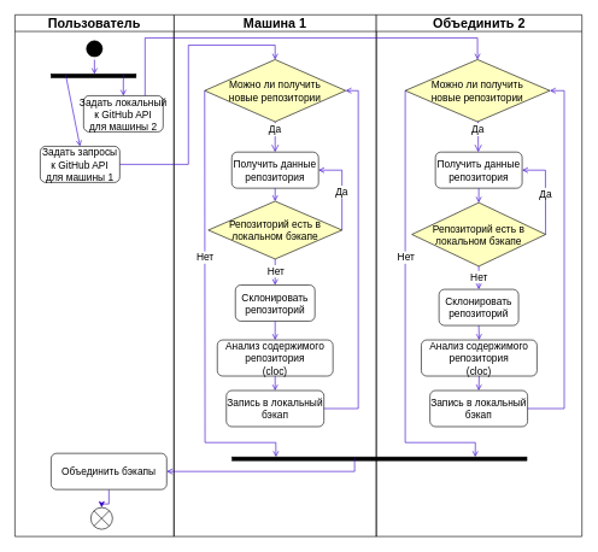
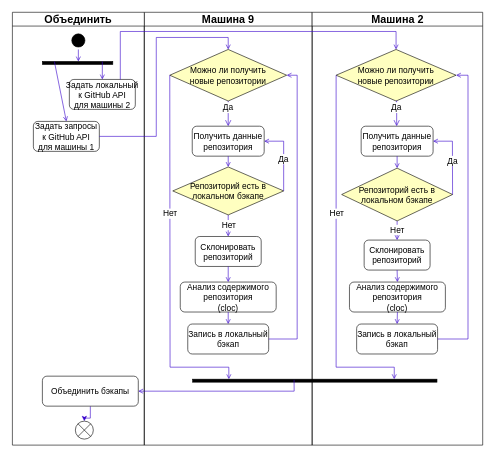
  <mxCell id="0" />
  <mxCell id="1" parent="0" />
- <mxCell id="2" value="Машина 1" style="swimlane;whiteSpace=wrap;startSize=23;fontSize=18;" parent="1" vertex="1"><mxGeometry x="240" y="20" width="280" height="722" as="geometry" /></mxCell>
+ <mxCell id="2" value="Машина 9" style="swimlane;whiteSpace=wrap;startSize=23;fontSize=18;" parent="1" vertex="1"><mxGeometry x="240" y="20" width="280" height="722" as="geometry" /></mxCell>
  <mxCell id="3" value="Да" style="edgeStyle=elbowEdgeStyle;elbow=horizontal;verticalAlign=bottom;endArrow=open;endSize=8;strokeColor=#3700CC;endFill=1;rounded=0;entryX=0.5;entryY=0;entryDx=0;entryDy=0;exitX=0.5;exitY=1;exitDx=0;exitDy=0;fontSize=14;fillColor=#6a00ff;" parent="2" source="14" target="4" edge="1"><mxGeometry as="geometry"><mxPoint x="135" y="172" as="targetPoint" /><mxPoint x="140" y="142" as="sourcePoint" /></mxGeometry></mxCell>
  <mxCell id="4" value="Получить данные&#10;репозитория" style="rounded=1;fontSize=14;" parent="2" vertex="1"><mxGeometry x="80" y="190" width="120" height="50" as="geometry" /></mxCell>
  <mxCell id="5" value="" style="endArrow=open;strokeColor=#3700CC;endFill=1;rounded=0;entryX=0.5;entryY=0;entryDx=0;entryDy=0;exitX=0.5;exitY=1;exitDx=0;exitDy=0;fontSize=14;fillColor=#6a00ff;" parent="2" source="4" target="9" edge="1"><mxGeometry relative="1" as="geometry"><mxPoint x="140.5" y="224" as="sourcePoint" /><mxPoint x="140" y="264" as="targetPoint" /></mxGeometry></mxCell>
  <mxCell id="6" value="Склонировать&#10;репозиторий" style="rounded=1;fontSize=14;" parent="2" vertex="1"><mxGeometry x="85" y="374" width="110" height="50" as="geometry" /></mxCell>
  <mxCell id="7" value="" style="endArrow=open;strokeColor=#3700CC;endFill=1;rounded=0;exitX=0.5;exitY=1;exitDx=0;exitDy=0;fontSize=14;fillColor=#6a00ff;" parent="2" source="9" target="6" edge="1"><mxGeometry relative="1" as="geometry"><mxPoint x="140" y="314" as="sourcePoint" /></mxGeometry></mxCell>
  <mxCell id="8" value="Нет" style="edgeLabel;html=1;align=center;verticalAlign=middle;resizable=0;points=[];fontSize=14;" parent="7" vertex="1" connectable="0"><mxGeometry x="-0.12" relative="1" as="geometry"><mxPoint as="offset" /></mxGeometry></mxCell>
  <mxCell id="9" value="Репозиторий есть в&#10;локальном бэкапе" style="rhombus;fillColor=#ffffc0;strokeColor=#000000;fontSize=14;" parent="2" vertex="1"><mxGeometry x="47.5" y="258" width="185" height="80" as="geometry" /></mxCell>
  <mxCell id="10" value="" style="endArrow=open;strokeColor=#3700CC;endFill=1;rounded=0;exitX=1;exitY=0.5;exitDx=0;exitDy=0;entryX=1;entryY=0.5;entryDx=0;entryDy=0;fontSize=14;fillColor=#6a00ff;" parent="2" source="9" target="4" edge="1"><mxGeometry relative="1" as="geometry"><mxPoint x="150" y="322" as="sourcePoint" /><mxPoint x="150" y="397" as="targetPoint" /><Array as="points"><mxPoint x="232.5" y="215" /></Array></mxGeometry></mxCell>
  <mxCell id="11" value="Да" style="edgeLabel;html=1;align=center;verticalAlign=middle;resizable=0;points=[];fontSize=14;" parent="10" vertex="1" connectable="0"><mxGeometry x="-0.066" y="1" relative="1" as="geometry"><mxPoint as="offset" /></mxGeometry></mxCell>
  <mxCell id="12" value="Анализ содержимого&#10;репозитория&#10;(cloc)" style="rounded=1;fontSize=14;" parent="2" vertex="1"><mxGeometry x="60" y="450" width="160" height="50" as="geometry" /></mxCell>
  <mxCell id="13" value="" style="endArrow=open;strokeColor=#3700CC;endFill=1;rounded=0;exitX=0.5;exitY=1;exitDx=0;exitDy=0;entryX=0.5;entryY=0;entryDx=0;entryDy=0;fontSize=14;fillColor=#6a00ff;" parent="2" source="6" target="12" edge="1"><mxGeometry relative="1" as="geometry" /></mxCell>
  <mxCell id="14" value="Можно ли получить&#10;новые репозитории" style="rhombus;fillColor=#ffffc0;strokeColor=#000000;fontSize=14;" parent="2" vertex="1"><mxGeometry x="42.5" y="62" width="195" height="86" as="geometry" /></mxCell>
  <mxCell id="15" value="Запись в локальный&#10;бэкап" style="rounded=1;fontSize=14;" parent="2" vertex="1"><mxGeometry x="72.5" y="520" width="135" height="50" as="geometry" /></mxCell>
  <mxCell id="16" value="" style="endArrow=open;strokeColor=#3700CC;endFill=1;rounded=0;exitX=0.5;exitY=1;exitDx=0;exitDy=0;entryX=0.5;entryY=0;entryDx=0;entryDy=0;fontSize=14;fillColor=#6a00ff;" parent="2" source="12" target="15" edge="1"><mxGeometry relative="1" as="geometry"><mxPoint x="150" y="414" as="sourcePoint" /><mxPoint x="150" y="444" as="targetPoint" /></mxGeometry></mxCell>
  <mxCell id="17" value="" style="endArrow=open;strokeColor=#3700CC;endFill=1;rounded=0;exitX=1;exitY=0.5;exitDx=0;exitDy=0;entryX=1;entryY=0.5;entryDx=0;entryDy=0;fontSize=14;fillColor=#6a00ff;" parent="2" source="15" target="14" edge="1"><mxGeometry relative="1" as="geometry"><mxPoint x="150" y="494" as="sourcePoint" /><mxPoint x="150" y="530" as="targetPoint" /><Array as="points"><mxPoint x="255" y="545" /><mxPoint x="255" y="105" /></Array></mxGeometry></mxCell>
  <mxCell id="18" value="" style="endArrow=open;strokeColor=#3700CC;endFill=1;rounded=0;exitX=0;exitY=0.5;exitDx=0;exitDy=0;entryX=0;entryY=0.852;entryDx=0;entryDy=0;entryPerimeter=0;fontSize=14;fillColor=#6a00ff;" parent="2" source="14" edge="1"><mxGeometry relative="1" as="geometry"><mxPoint x="154.5" y="506" as="sourcePoint" /><mxPoint x="141.06" y="612" as="targetPoint" /><Array as="points"><mxPoint x="43" y="592" /><mxPoint x="141" y="592" /></Array></mxGeometry></mxCell>
  <mxCell id="19" value="Нет" style="edgeLabel;html=1;align=center;verticalAlign=middle;resizable=0;points=[];fontSize=14;" parent="18" vertex="1" connectable="0"><mxGeometry x="-0.238" relative="1" as="geometry"><mxPoint as="offset" /></mxGeometry></mxCell>
- <mxCell id="20" value="Объединить 2" style="swimlane;whiteSpace=wrap;fontSize=18;" parent="1" vertex="1"><mxGeometry x="520" y="20" width="284.5" height="722" as="geometry" /></mxCell>
+ <mxCell id="20" value="Машина 2" style="swimlane;whiteSpace=wrap;fontSize=18;" parent="1" vertex="1"><mxGeometry x="520" y="20" width="284.5" height="722" as="geometry" /></mxCell>
  <mxCell id="21" value="" style="html=1;points=[];perimeter=orthogonalPerimeter;fillColor=strokeColor;direction=south;fontSize=14;" parent="20" vertex="1"><mxGeometry x="-199.25" y="612" width="407.5" height="5" as="geometry" /></mxCell>
  <mxCell id="22" value="Получить данные&#10;репозитория" style="rounded=1;fontSize=14;" parent="20" vertex="1"><mxGeometry x="81.75" y="190" width="120" height="50" as="geometry" /></mxCell>
  <mxCell id="23" value="" style="endArrow=open;strokeColor=#3700CC;endFill=1;rounded=0;entryX=0.5;entryY=0;entryDx=0;entryDy=0;exitX=0.5;exitY=1;exitDx=0;exitDy=0;fontSize=14;fillColor=#6a00ff;" parent="20" source="22" target="27" edge="1"><mxGeometry relative="1" as="geometry"><mxPoint x="142.25" y="224" as="sourcePoint" /><mxPoint x="141.75" y="264" as="targetPoint" /></mxGeometry></mxCell>
  <mxCell id="24" value="Склонировать&#10;репозиторий" style="rounded=1;fontSize=14;" parent="20" vertex="1"><mxGeometry x="86.75" y="380" width="110" height="50" as="geometry" /></mxCell>
  <mxCell id="25" value="" style="endArrow=open;strokeColor=#3700CC;endFill=1;rounded=0;exitX=0.5;exitY=1;exitDx=0;exitDy=0;fontSize=14;fillColor=#6a00ff;" parent="20" source="27" target="24" edge="1"><mxGeometry relative="1" as="geometry"><mxPoint x="141.75" y="314" as="sourcePoint" /></mxGeometry></mxCell>
  <mxCell id="26" value="Нет" style="edgeLabel;html=1;align=center;verticalAlign=middle;resizable=0;points=[];fontSize=14;" parent="25" vertex="1" connectable="0"><mxGeometry x="-0.12" relative="1" as="geometry"><mxPoint as="offset" /></mxGeometry></mxCell>
  <mxCell id="27" value="Репозиторий есть в&#10;локальном бэкапе" style="rhombus;fillColor=#ffffc0;strokeColor=#000000;fontSize=14;" parent="20" vertex="1"><mxGeometry x="49.25" y="260" width="185" height="88" as="geometry" /></mxCell>
  <mxCell id="28" value="" style="endArrow=open;strokeColor=#3700CC;endFill=1;rounded=0;exitX=1;exitY=0.5;exitDx=0;exitDy=0;entryX=1;entryY=0.5;entryDx=0;entryDy=0;fontSize=14;fillColor=#6a00ff;" parent="20" source="27" target="22" edge="1"><mxGeometry relative="1" as="geometry"><mxPoint x="151.75" y="322" as="sourcePoint" /><mxPoint x="151.75" y="397" as="targetPoint" /><Array as="points"><mxPoint x="234" y="215" /></Array></mxGeometry></mxCell>
  <mxCell id="29" value="Да" style="edgeLabel;html=1;align=center;verticalAlign=middle;resizable=0;points=[];fontSize=14;" parent="28" vertex="1" connectable="0"><mxGeometry x="-0.066" y="1" relative="1" as="geometry"><mxPoint as="offset" /></mxGeometry></mxCell>
  <mxCell id="30" value="Анализ содержимого&#10;репозитория&#10;(cloc)" style="rounded=1;fontSize=14;" parent="20" vertex="1"><mxGeometry x="62.25" y="450" width="160" height="50" as="geometry" /></mxCell>
  <mxCell id="31" value="" style="endArrow=open;strokeColor=#3700CC;endFill=1;rounded=0;exitX=0.5;exitY=1;exitDx=0;exitDy=0;entryX=0.5;entryY=0;entryDx=0;entryDy=0;fontSize=14;fillColor=#6a00ff;" parent="20" source="24" target="30" edge="1"><mxGeometry relative="1" as="geometry" /></mxCell>
  <mxCell id="32" value="Можно ли получить&#10;новые репозитории" style="rhombus;fillColor=#ffffc0;strokeColor=#000000;fontSize=14;" parent="20" vertex="1"><mxGeometry x="40" y="62" width="200" height="86" as="geometry" /></mxCell>
  <mxCell id="33" value="Да" style="edgeStyle=elbowEdgeStyle;elbow=horizontal;verticalAlign=bottom;endArrow=open;endSize=8;strokeColor=#3700CC;endFill=1;rounded=0;entryX=0.5;entryY=0;entryDx=0;entryDy=0;exitX=0.5;exitY=1;exitDx=0;exitDy=0;fontSize=14;fillColor=#6a00ff;" parent="20" source="32" target="22" edge="1"><mxGeometry as="geometry"><mxPoint x="136.75" y="172" as="targetPoint" /><mxPoint x="141.75" y="142" as="sourcePoint" /></mxGeometry></mxCell>
  <mxCell id="34" value="Запись в локальный&#10;бэкап" style="rounded=1;fontSize=14;" parent="20" vertex="1"><mxGeometry x="74.25" y="520" width="135" height="50" as="geometry" /></mxCell>
  <mxCell id="35" value="" style="endArrow=open;strokeColor=#3700CC;endFill=1;rounded=0;exitX=0.5;exitY=1;exitDx=0;exitDy=0;entryX=0.5;entryY=0;entryDx=0;entryDy=0;fontSize=14;fillColor=#6a00ff;" parent="20" source="30" target="34" edge="1"><mxGeometry relative="1" as="geometry"><mxPoint x="151.75" y="414" as="sourcePoint" /><mxPoint x="151.75" y="444" as="targetPoint" /></mxGeometry></mxCell>
  <mxCell id="36" value="" style="endArrow=open;strokeColor=#3700CC;endFill=1;rounded=0;exitX=1;exitY=0.5;exitDx=0;exitDy=0;entryX=1;entryY=0.5;entryDx=0;entryDy=0;fontSize=14;fillColor=#6a00ff;" parent="20" source="34" target="32" edge="1"><mxGeometry relative="1" as="geometry"><mxPoint x="151.75" y="494" as="sourcePoint" /><mxPoint x="151.75" y="530" as="targetPoint" /><Array as="points"><mxPoint x="260" y="545" /><mxPoint x="260" y="105" /></Array></mxGeometry></mxCell>
  <mxCell id="37" value="" style="endArrow=open;strokeColor=#3700CC;endFill=1;rounded=0;exitX=0;exitY=0.5;exitDx=0;exitDy=0;fontSize=14;entryX=0;entryY=0.175;entryDx=0;entryDy=0;entryPerimeter=0;fillColor=#6a00ff;" parent="20" source="32" target="21" edge="1"><mxGeometry relative="1" as="geometry"><mxPoint x="151.75" y="506" as="sourcePoint" /><mxPoint x="137" y="602" as="targetPoint" /><Array as="points"><mxPoint x="40" y="592" /><mxPoint x="137" y="592" /></Array></mxGeometry></mxCell>
  <mxCell id="38" value="Нет" style="edgeLabel;html=1;align=center;verticalAlign=middle;resizable=0;points=[];fontSize=14;" parent="37" vertex="1" connectable="0"><mxGeometry x="-0.238" relative="1" as="geometry"><mxPoint as="offset" /></mxGeometry></mxCell>
- <mxCell id="39" value="Пользователь" style="swimlane;whiteSpace=wrap;startSize=23;fontSize=18;" parent="1" vertex="1"><mxGeometry x="20" y="20" width="220" height="722" as="geometry" /></mxCell>
+ <mxCell id="39" value="Объединить" style="swimlane;whiteSpace=wrap;startSize=23;fontSize=18;" parent="1" vertex="1"><mxGeometry x="20" y="20" width="220" height="722" as="geometry" /></mxCell>
  <mxCell id="40" value="" style="ellipse;shape=startState;fillColor=#000000;strokeColor=#000000;fontSize=14;" parent="39" vertex="1"><mxGeometry x="95" y="32" width="30" height="30" as="geometry" /></mxCell>
  <mxCell id="41" value="" style="edgeStyle=orthogonalEdgeStyle;rounded=0;orthogonalLoop=1;jettySize=auto;html=1;fontSize=14;fillColor=#6a00ff;strokeColor=#3700CC;" parent="39" source="42" target="43" edge="1"><mxGeometry relative="1" as="geometry" /></mxCell>
  <mxCell id="42" value="Объединить бэкапы" style="rounded=1;fontSize=14;" parent="39" vertex="1"><mxGeometry x="50" y="607" width="160" height="50" as="geometry" /></mxCell>
  <mxCell id="43" value="" style="shape=sumEllipse;perimeter=ellipsePerimeter;html=1;backgroundOutline=1;fontSize=14;" parent="39" vertex="1"><mxGeometry x="105" y="682" width="30" height="30" as="geometry" /></mxCell>
  <mxCell id="44" value="" style="html=1;points=[];perimeter=orthogonalPerimeter;fillColor=strokeColor;direction=south;fontSize=14;" vertex="1" parent="39"><mxGeometry x="50" y="82" width="117.5" height="5" as="geometry" /></mxCell>
  <mxCell id="45" value="" style="endArrow=open;strokeColor=#3700CC;endFill=1;rounded=0;fontSize=14;exitX=0.5;exitY=1;exitDx=0;exitDy=0;fillColor=#6a00ff;" edge="1" parent="39" source="40"><mxGeometry relative="1" as="geometry"><mxPoint x="440" y="62" as="sourcePoint" /><mxPoint x="110" y="82" as="targetPoint" /></mxGeometry></mxCell>
  <mxCell id="46" value="Задать запросы&#10;к GitHub API&#10;для машины 1" style="rounded=1;fontSize=14;" vertex="1" parent="39"><mxGeometry x="35" y="182" width="110" height="50" as="geometry" /></mxCell>
  <mxCell id="47" value="Задать локальный&#10;к GitHub API&#10;для машины 2" style="rounded=1;fontSize=14;" vertex="1" parent="39"><mxGeometry x="95" y="112" width="110" height="50" as="geometry" /></mxCell>
  <mxCell id="48" value="" style="endArrow=open;strokeColor=#3700CC;endFill=1;rounded=0;fontSize=14;entryX=0.5;entryY=0;entryDx=0;entryDy=0;fillColor=#6a00ff;" edge="1" parent="39" target="46"><mxGeometry relative="1" as="geometry"><mxPoint x="70" y="82" as="sourcePoint" /><mxPoint x="162.5" y="92" as="targetPoint" /></mxGeometry></mxCell>
  <mxCell id="49" value="" style="endArrow=open;strokeColor=#3700CC;endFill=1;rounded=0;fontSize=14;entryX=0.5;entryY=0;entryDx=0;entryDy=0;fillColor=#6a00ff;" edge="1" parent="39" target="47"><mxGeometry relative="1" as="geometry"><mxPoint x="150" y="82" as="sourcePoint" /><mxPoint x="-52.5" y="122" as="targetPoint" /></mxGeometry></mxCell>
  <mxCell id="50" value="" style="endArrow=open;strokeColor=#3700CC;endFill=1;rounded=0;entryX=0.5;entryY=0;entryDx=0;entryDy=0;fontSize=14;fillColor=#6a00ff;" parent="1" target="32" edge="1"><mxGeometry relative="1" as="geometry"><mxPoint x="200" y="132" as="sourcePoint" /><mxPoint x="671.75" y="476" as="targetPoint" /><Array as="points"><mxPoint x="200" y="52" /><mxPoint x="660" y="52" /></Array></mxGeometry></mxCell>
  <mxCell id="51" value="" style="endArrow=open;strokeColor=#3700CC;endFill=1;rounded=0;exitX=0.2;exitY=0.585;exitDx=0;exitDy=0;entryX=1;entryY=0.5;entryDx=0;entryDy=0;exitPerimeter=0;fontSize=14;fillColor=#6a00ff;" parent="1" source="21" target="42" edge="1"><mxGeometry relative="1" as="geometry"><mxPoint x="-33" y="637" as="sourcePoint" /><mxPoint x="292" y="562" as="targetPoint" /><Array as="points"><mxPoint x="490" y="652" /></Array></mxGeometry></mxCell>
  <mxCell id="52" value="" style="endArrow=open;strokeColor=#3700CC;endFill=1;rounded=0;entryX=0.5;entryY=0;entryDx=0;entryDy=0;fontSize=14;exitX=1;exitY=0.5;exitDx=0;exitDy=0;fillColor=#6a00ff;" parent="1" target="14" edge="1" source="46"><mxGeometry relative="1" as="geometry"><mxPoint x="380" y="72" as="sourcePoint" /><mxPoint x="390" y="476" as="targetPoint" /><Array as="points"><mxPoint x="260" y="227" /><mxPoint x="260" y="62" /><mxPoint x="380" y="62" /></Array></mxGeometry></mxCell>
